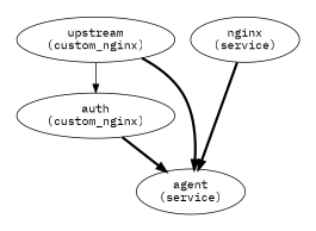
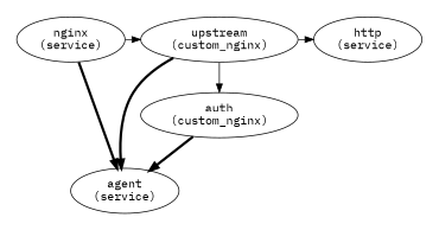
  digraph {
    fontname="IBM Plex Mono"
    rankdir=TB
    node [fontname="IBM Plex Mono"]
    edge [fontname="IBM Plex Mono"]
    n1 [label="nginx\n(service)"]
    n2 [label="upstream\n(custom_nginx)"]
+   n3 [label="http\n(service)"]
    n4 [label="auth\n(custom_nginx)"]
    n5 [label="agent\n(service)"]
    subgraph cluster_1 {
      rankdir=LR
      style=invis
      n4
      n5
      subgraph sub_2 {
        rank=source
        rankdir=LR
        style=invis
        n1
        n2
+       n3
      }
    }
+   n1 -> n2
    n1 -> n5 [penwidth=3]
+   n2 -> n3
    n2 -> n4
    n2 -> n5 [penwidth=3]
    n4 -> n5 [penwidth=3]
  }
